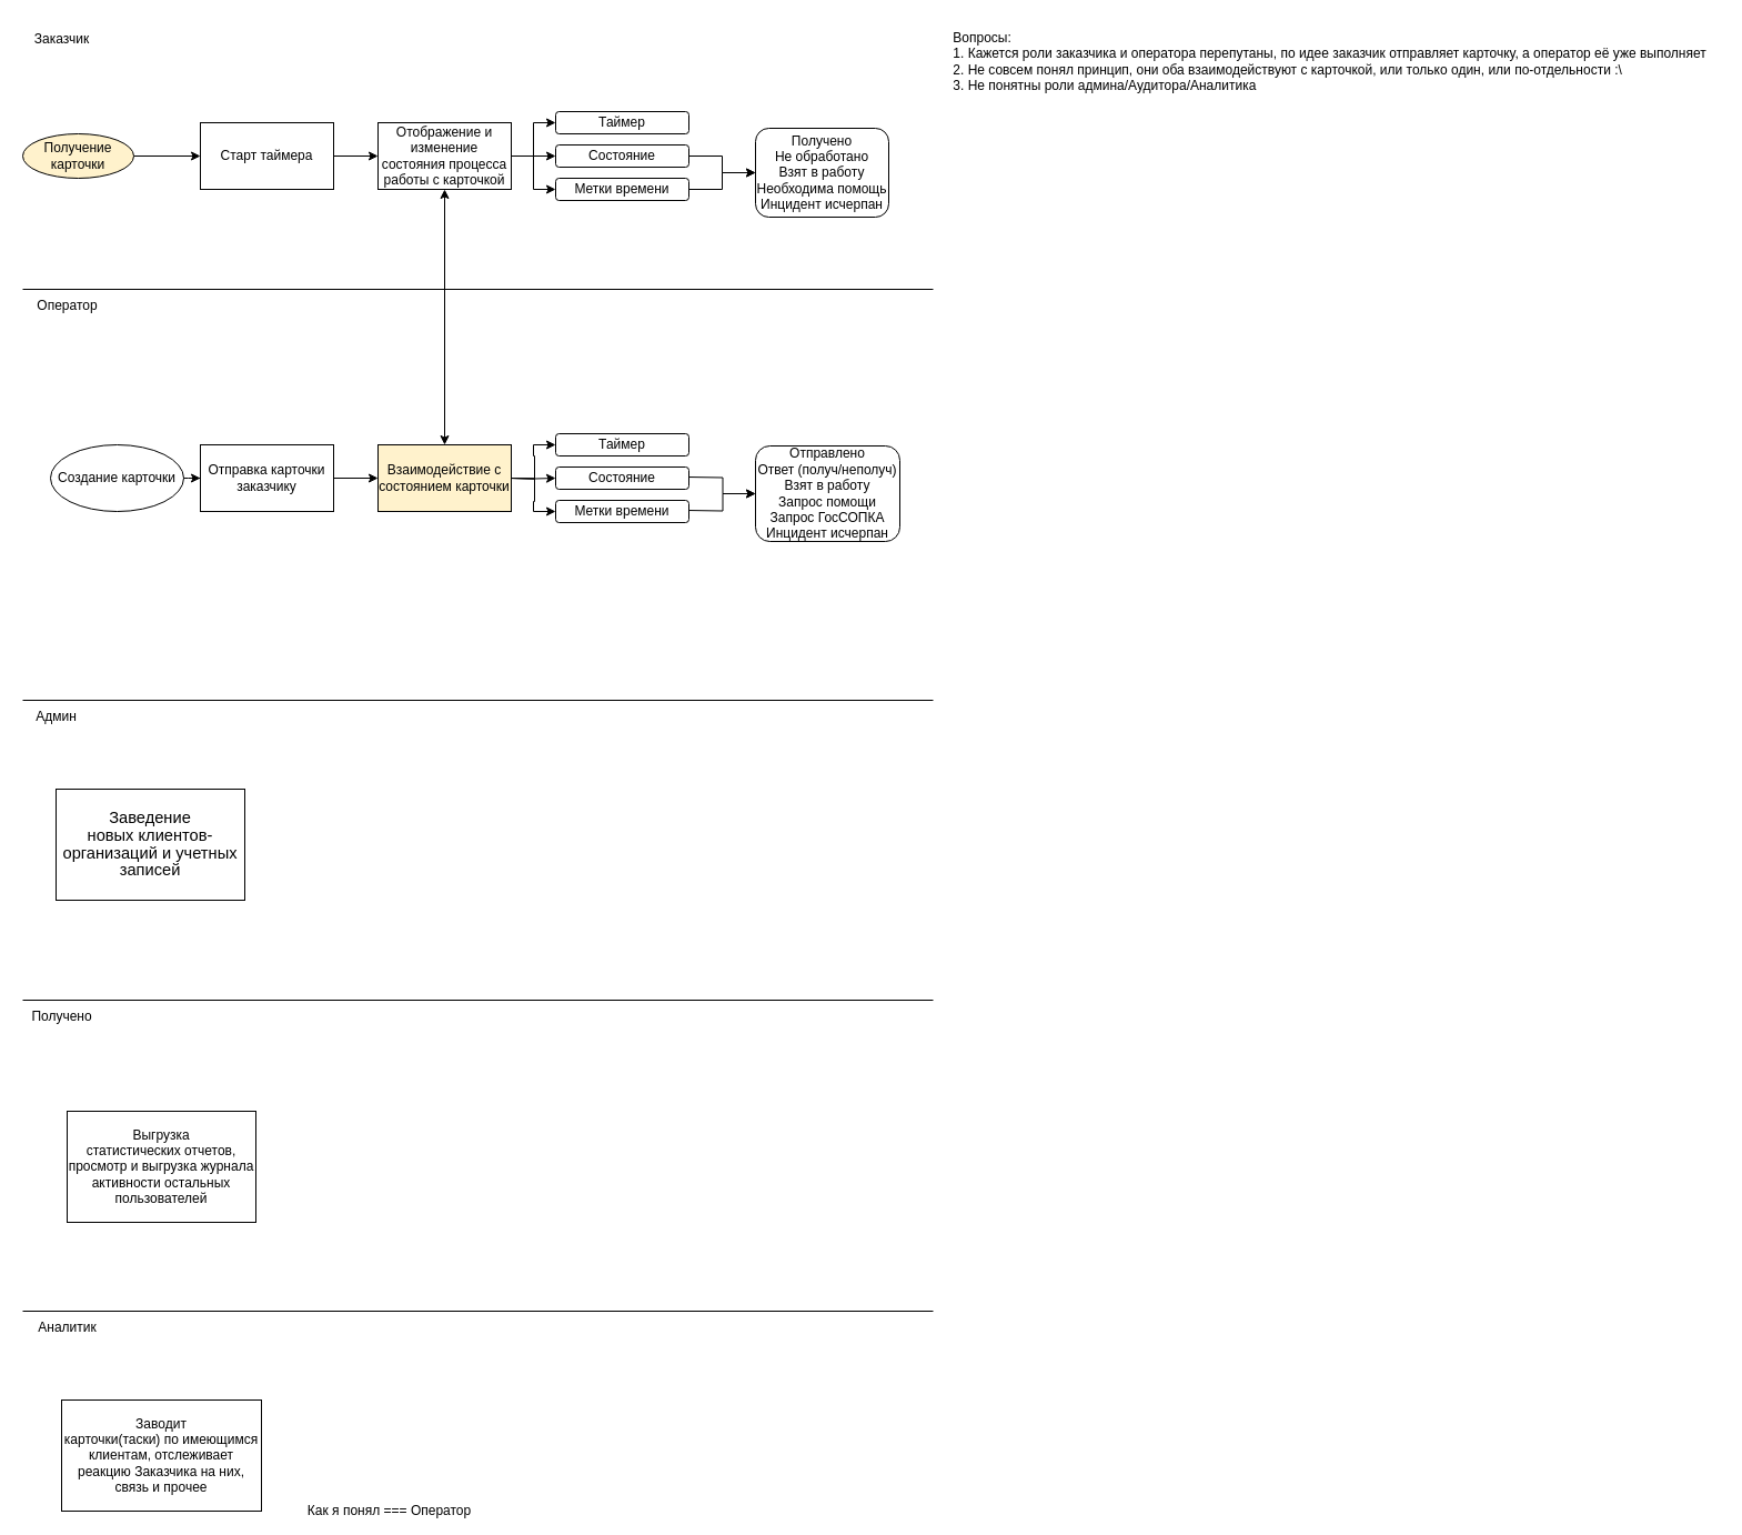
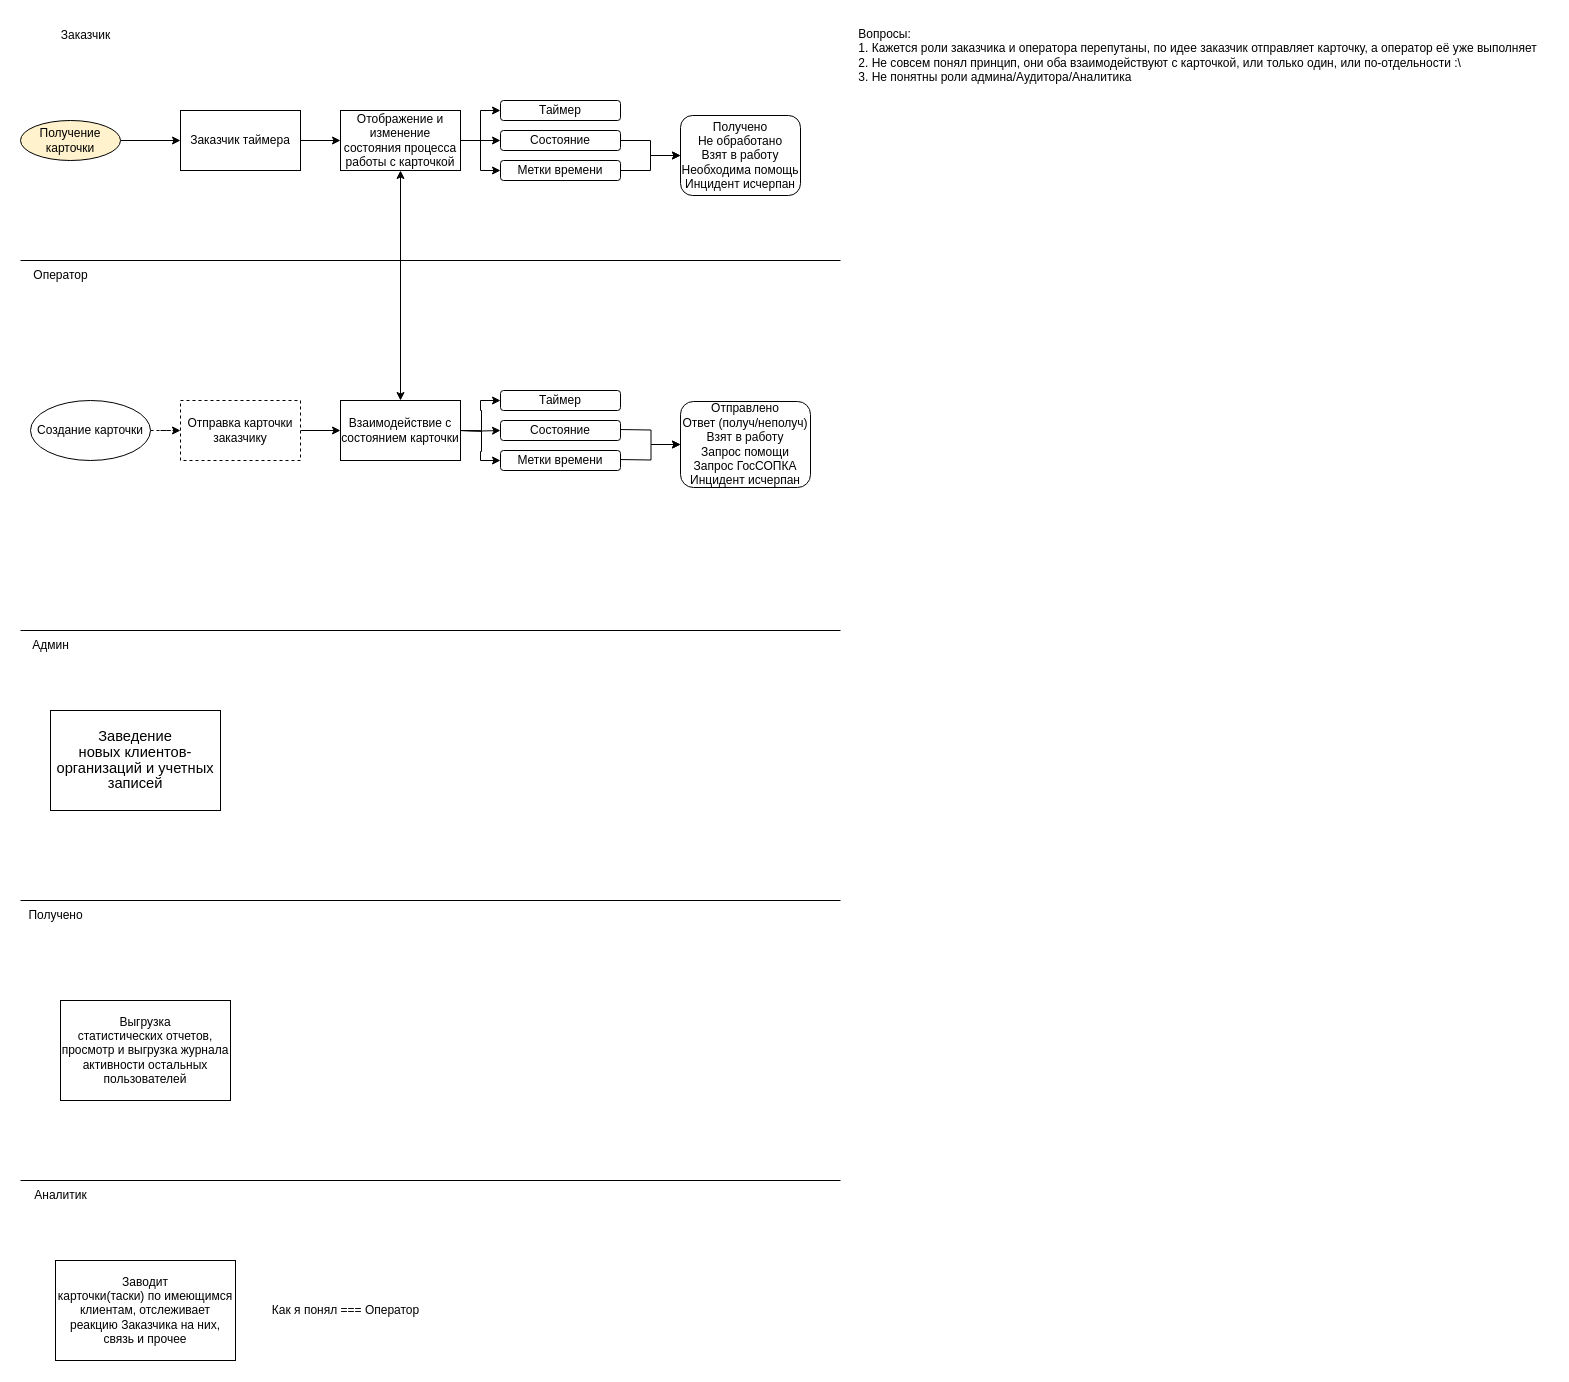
  <mxCell id="0" />
  <mxCell id="1" parent="0" />
  <mxCell id="2" value="" style="endArrow=none;html=1;rounded=0;" edge="1" parent="1"><mxGeometry width="50" height="50" relative="1" as="geometry"><mxPoint y="260" as="sourcePoint" x="20" /><mxPoint x="840" y="260" as="targetPoint" /></mxGeometry></mxCell>
  <mxCell id="3" value="" style="endArrow=none;html=1;rounded=0;" edge="1" parent="1"><mxGeometry width="50" height="50" relative="1" as="geometry"><mxPoint y="630" as="sourcePoint" x="20" /><mxPoint x="840" y="630" as="targetPoint" /></mxGeometry></mxCell>
- <mxCell id="4" value="Заказчик" style="text;html=1;align=center;verticalAlign=middle;resizable=0;points=[];autosize=1;strokeColor=none;fillColor=none;" vertex="1" parent="1"><mxGeometry width="70" height="30" as="geometry" x="20" y="20" /></mxCell>
+ <mxCell id="4" value="Заказчик" style="text;html=1;align=center;verticalAlign=middle;resizable=0;points=[];autosize=1;strokeColor=none;fillColor=none;" vertex="1" parent="1"><mxGeometry x="50" y="20" width="70" height="30" as="geometry" /></mxCell>
  <mxCell id="5" value="Оператор" style="text;html=1;align=center;verticalAlign=middle;resizable=0;points=[];autosize=1;strokeColor=none;fillColor=none;" vertex="1" parent="1"><mxGeometry y="260" width="80" height="30" as="geometry" x="20" /></mxCell>
  <mxCell id="6" value="Админ" style="text;html=1;align=center;verticalAlign=middle;resizable=0;points=[];autosize=1;strokeColor=none;fillColor=none;" vertex="1" parent="1"><mxGeometry y="630" width="60" height="30" as="geometry" x="20" /></mxCell>
  <mxCell id="7" value="" style="endArrow=none;html=1;rounded=0;" edge="1" parent="1"><mxGeometry width="50" height="50" relative="1" as="geometry"><mxPoint y="900" as="sourcePoint" x="20" /><mxPoint x="840" y="900" as="targetPoint" /></mxGeometry></mxCell>
  <mxCell id="8" value="Получено" style="text;html=1;align=center;verticalAlign=middle;resizable=0;points=[];autosize=1;strokeColor=none;fillColor=none;" vertex="1" parent="1"><mxGeometry y="900" width="70" height="30" as="geometry" x="20" /></mxCell>
  <mxCell id="9" value="" style="endArrow=none;html=1;rounded=0;" edge="1" parent="1"><mxGeometry width="50" height="50" relative="1" as="geometry"><mxPoint y="1180" as="sourcePoint" x="20" /><mxPoint x="840" y="1180" as="targetPoint" /></mxGeometry></mxCell>
  <mxCell id="10" value="Аналитик" style="text;html=1;align=center;verticalAlign=middle;resizable=0;points=[];autosize=1;strokeColor=none;fillColor=none;" vertex="1" parent="1"><mxGeometry y="1180" width="80" height="30" as="geometry" x="20" /></mxCell>
  <mxCell id="11" style="edgeStyle=orthogonalEdgeStyle;rounded=0;orthogonalLoop=1;jettySize=auto;html=1;entryX=0;entryY=0.5;entryDx=0;entryDy=0;" edge="1" parent="1" source="12" target="14"><mxGeometry relative="1" as="geometry" /></mxCell>
  <mxCell id="12" value="Получение карточки" style="ellipse;whiteSpace=wrap;html=1;fillColor=#fff2cc;" vertex="1" parent="1"><mxGeometry y="120" width="100" height="40" as="geometry" x="20" /></mxCell>
  <mxCell id="13" style="edgeStyle=orthogonalEdgeStyle;rounded=0;orthogonalLoop=1;jettySize=auto;html=1;" edge="1" parent="1" source="14" target="24"><mxGeometry relative="1" as="geometry" /></mxCell>
- <mxCell id="14" value="Старт таймера" style="rounded=0;whiteSpace=wrap;html=1;" vertex="1" parent="1"><mxGeometry x="180" y="110" width="120" height="60" as="geometry" /></mxCell>
+ <mxCell id="14" value="Заказчик таймера" style="rounded=0;whiteSpace=wrap;html=1;" vertex="1" parent="1"><mxGeometry x="180" y="110" width="120" height="60" as="geometry" /></mxCell>
  <mxCell id="15" style="edgeStyle=orthogonalEdgeStyle;rounded=0;orthogonalLoop=1;jettySize=auto;html=1;entryX=0;entryY=0.5;entryDx=0;entryDy=0;dashed=1;" edge="1" parent="1" source="16" target="18"><mxGeometry relative="1" as="geometry" /></mxCell>
- <mxCell id="16" value="Создание карточки" style="ellipse;whiteSpace=wrap;html=1;" vertex="1" parent="1"><mxGeometry x="45" y="400" width="120" height="60" as="geometry" /></mxCell>
+ <mxCell id="16" value="Создание карточки" style="ellipse;whiteSpace=wrap;html=1;" vertex="1" parent="1"><mxGeometry x="30" y="400" width="120" height="60" as="geometry" /></mxCell>
  <mxCell id="17" style="edgeStyle=orthogonalEdgeStyle;rounded=0;orthogonalLoop=1;jettySize=auto;html=1;entryX=0;entryY=0.5;entryDx=0;entryDy=0;" edge="1" parent="1" source="18" target="19"><mxGeometry relative="1" as="geometry" /></mxCell>
- <mxCell id="18" value="Отправка карточки заказчику" style="rounded=0;whiteSpace=wrap;html=1;" vertex="1" parent="1"><mxGeometry x="180" y="400" width="120" height="60" as="geometry" /></mxCell>
- <mxCell id="19" value="Взаимодействие с состоянием карточки" style="rounded=0;whiteSpace=wrap;html=1;fillColor=#fff2cc;" vertex="1" parent="1"><mxGeometry x="340" y="400" width="120" height="60" as="geometry" /></mxCell>
+ <mxCell id="18" value="Отправка карточки заказчику" style="rounded=0;whiteSpace=wrap;html=1;dashed=1;" vertex="1" parent="1"><mxGeometry x="180" y="400" width="120" height="60" as="geometry" /></mxCell>
+ <mxCell id="19" value="Взаимодействие с состоянием карточки" style="rounded=0;whiteSpace=wrap;html=1;" vertex="1" parent="1"><mxGeometry x="340" y="400" width="120" height="60" as="geometry" /></mxCell>
  <mxCell id="20" value="&lt;div style=&quot;text-align: left;&quot;&gt;&lt;span style=&quot;background-color: initial;&quot;&gt;Вопросы:&lt;/span&gt;&lt;/div&gt;1. Кажется роли заказчика и оператора перепутаны, по идее заказчик отправляет карточку, а оператор её уже выполняет&lt;br&gt;&lt;div style=&quot;text-align: left;&quot;&gt;&lt;span style=&quot;background-color: initial;&quot;&gt;2. Не совсем понял принцип, они оба взаимодействуют с карточкой, или только один, или по-отдельности :\&lt;/span&gt;&lt;/div&gt;&lt;div style=&quot;text-align: left;&quot;&gt;&lt;span style=&quot;background-color: initial;&quot;&gt;3. Не понятны роли админа/Аудитора/Аналитика&lt;/span&gt;&lt;/div&gt;" style="text;html=1;align=center;verticalAlign=middle;resizable=0;points=[];autosize=1;strokeColor=none;fillColor=none;" vertex="1" parent="1"><mxGeometry x="847" width="700" height="70" as="geometry" y="20" /></mxCell>
  <mxCell id="21" style="edgeStyle=orthogonalEdgeStyle;rounded=0;orthogonalLoop=1;jettySize=auto;html=1;exitX=1;exitY=0.5;exitDx=0;exitDy=0;entryX=0;entryY=0.5;entryDx=0;entryDy=0;" edge="1" parent="1" source="24" target="30"><mxGeometry relative="1" as="geometry" /></mxCell>
  <mxCell id="22" style="edgeStyle=orthogonalEdgeStyle;rounded=0;orthogonalLoop=1;jettySize=auto;html=1;exitX=1;exitY=0.5;exitDx=0;exitDy=0;entryX=0;entryY=0.5;entryDx=0;entryDy=0;" edge="1" parent="1" source="24" target="34"><mxGeometry relative="1" as="geometry" /></mxCell>
  <mxCell id="23" style="edgeStyle=orthogonalEdgeStyle;rounded=0;orthogonalLoop=1;jettySize=auto;html=1;entryX=0;entryY=0.5;entryDx=0;entryDy=0;" edge="1" parent="1" source="24" target="32"><mxGeometry relative="1" as="geometry" /></mxCell>
  <mxCell id="24" value="Отображение и изменение состояния процесса работы с карточкой" style="rounded=0;whiteSpace=wrap;html=1;" vertex="1" parent="1"><mxGeometry x="340" y="110" width="120" height="60" as="geometry" /></mxCell>
  <mxCell id="25" value="" style="endArrow=classic;startArrow=classic;html=1;rounded=0;entryX=0.5;entryY=1;entryDx=0;entryDy=0;exitX=0.5;exitY=0;exitDx=0;exitDy=0;" edge="1" parent="1" source="19" target="24"><mxGeometry width="50" height="50" relative="1" as="geometry"><mxPoint x="410" y="280" as="sourcePoint" /><mxPoint x="460" y="230" as="targetPoint" /></mxGeometry></mxCell>
  <mxCell id="26" value="&lt;span style=&quot;font-size:11.0pt;line-height:107%;&lt;br/&gt;font-family:&amp;quot;Calibri&amp;quot;,sans-serif;mso-ascii-theme-font:minor-latin;mso-fareast-font-family:&lt;br/&gt;Calibri;mso-fareast-theme-font:minor-latin;mso-hansi-theme-font:minor-latin;&lt;br/&gt;mso-bidi-font-family:&amp;quot;Times New Roman&amp;quot;;mso-bidi-theme-font:minor-bidi;&lt;br/&gt;mso-ansi-language:RU;mso-fareast-language:EN-US;mso-bidi-language:AR-SA&quot;&gt;Заведение&lt;br/&gt;новых клиентов-организаций и учетных записей&lt;/span&gt;" style="whiteSpace=wrap;html=1;" vertex="1" parent="1"><mxGeometry x="50" y="710" width="170" height="100" as="geometry" /></mxCell>
  <mxCell id="27" value="&lt;span&gt;Выгрузка&lt;br&gt;статистических отчетов, просмотр и выгрузка журнала активности остальных&lt;br&gt;пользователей&lt;/span&gt;" style="whiteSpace=wrap;html=1;" vertex="1" parent="1"><mxGeometry x="60" y="1000" width="170" height="100" as="geometry" /></mxCell>
  <mxCell id="28" value="&lt;span&gt;Заводит&lt;br&gt;карточки(таски) по имеющимся клиентам, отслеживает реакцию Заказчика на них,&lt;br&gt;связь и прочее&lt;/span&gt;" style="whiteSpace=wrap;html=1;" vertex="1" parent="1"><mxGeometry x="55" y="1260" width="180" height="100" as="geometry" /></mxCell>
- <mxCell id="29" value="Как я понял === Оператор" style="text;html=1;align=center;verticalAlign=middle;resizable=0;points=[];autosize=1;strokeColor=none;fillColor=none;" vertex="1" parent="1"><mxGeometry x="265" y="1345" width="170" height="30" as="geometry" /></mxCell>
+ <mxCell id="29" value="Как я понял === Оператор" style="text;html=1;align=center;verticalAlign=middle;resizable=0;points=[];autosize=1;strokeColor=none;fillColor=none;" vertex="1" parent="1"><mxGeometry x="260" y="1295" width="170" height="30" as="geometry" /></mxCell>
  <mxCell id="30" value="Таймер" style="rounded=1;whiteSpace=wrap;html=1;" vertex="1" parent="1"><mxGeometry x="500" y="100" width="120" height="20" as="geometry" /></mxCell>
  <mxCell id="31" style="edgeStyle=orthogonalEdgeStyle;rounded=0;orthogonalLoop=1;jettySize=auto;html=1;entryX=0;entryY=0.5;entryDx=0;entryDy=0;" edge="1" parent="1" source="32" target="35"><mxGeometry relative="1" as="geometry" /></mxCell>
  <mxCell id="32" value="Метки времени" style="rounded=1;whiteSpace=wrap;html=1;" vertex="1" parent="1"><mxGeometry x="500" y="160" width="120" height="20" as="geometry" /></mxCell>
  <mxCell id="33" style="edgeStyle=orthogonalEdgeStyle;rounded=0;orthogonalLoop=1;jettySize=auto;html=1;entryX=0;entryY=0.5;entryDx=0;entryDy=0;" edge="1" parent="1" source="34" target="35"><mxGeometry relative="1" as="geometry" /></mxCell>
  <mxCell id="34" value="Состояние" style="rounded=1;whiteSpace=wrap;html=1;" vertex="1" parent="1"><mxGeometry x="500" y="130" width="120" height="20" as="geometry" /></mxCell>
  <mxCell id="35" value="Получено&lt;br&gt;Не обработано&lt;br&gt;Взят в работу&lt;br&gt;Необходима помощь&lt;br&gt;Инцидент исчерпан" style="rounded=1;whiteSpace=wrap;html=1;" vertex="1" parent="1"><mxGeometry x="680" y="115" width="120" height="80" as="geometry" /></mxCell>
  <mxCell id="36" style="edgeStyle=orthogonalEdgeStyle;rounded=0;orthogonalLoop=1;jettySize=auto;html=1;exitX=1;exitY=0.5;exitDx=0;exitDy=0;entryX=0;entryY=0.5;entryDx=0;entryDy=0;" edge="1" parent="1" target="39"><mxGeometry relative="1" as="geometry"><mxPoint x="460" y="430" as="sourcePoint" /></mxGeometry></mxCell>
  <mxCell id="37" style="edgeStyle=orthogonalEdgeStyle;rounded=0;orthogonalLoop=1;jettySize=auto;html=1;exitX=1;exitY=0.5;exitDx=0;exitDy=0;entryX=0;entryY=0.5;entryDx=0;entryDy=0;" edge="1" parent="1" target="41"><mxGeometry relative="1" as="geometry"><mxPoint x="460" y="430" as="sourcePoint" /></mxGeometry></mxCell>
  <mxCell id="38" style="edgeStyle=orthogonalEdgeStyle;rounded=0;orthogonalLoop=1;jettySize=auto;html=1;entryX=0;entryY=0.5;entryDx=0;entryDy=0;" edge="1" parent="1" target="40"><mxGeometry relative="1" as="geometry"><mxPoint x="460" y="430.037" as="sourcePoint" /></mxGeometry></mxCell>
  <mxCell id="39" value="Таймер" style="rounded=1;whiteSpace=wrap;html=1;" vertex="1" parent="1"><mxGeometry x="500" y="390" width="120" height="20" as="geometry" /></mxCell>
  <mxCell id="40" value="Метки времени" style="rounded=1;whiteSpace=wrap;html=1;" vertex="1" parent="1"><mxGeometry x="500" y="450" width="120" height="20" as="geometry" /></mxCell>
  <mxCell id="41" value="Состояние" style="rounded=1;whiteSpace=wrap;html=1;" vertex="1" parent="1"><mxGeometry x="500" y="420" width="120" height="20" as="geometry" /></mxCell>
  <mxCell id="42" style="edgeStyle=orthogonalEdgeStyle;rounded=0;orthogonalLoop=1;jettySize=auto;html=1;entryX=0;entryY=0.5;entryDx=0;entryDy=0;" edge="1" parent="1" target="44"><mxGeometry relative="1" as="geometry"><mxPoint x="620" y="459.037" as="sourcePoint" /></mxGeometry></mxCell>
  <mxCell id="43" style="edgeStyle=orthogonalEdgeStyle;rounded=0;orthogonalLoop=1;jettySize=auto;html=1;entryX=0;entryY=0.5;entryDx=0;entryDy=0;" edge="1" parent="1" target="44"><mxGeometry relative="1" as="geometry"><mxPoint x="620" y="429.037" as="sourcePoint" /></mxGeometry></mxCell>
  <mxCell id="44" value="Отправлено&lt;br&gt;Ответ (получ/неполуч)&lt;br&gt;Взят в работу&lt;br&gt;Запрос помощи&lt;br&gt;Запрос ГосСОПКА&lt;br&gt;Инцидент исчерпан" style="rounded=1;whiteSpace=wrap;html=1;" vertex="1" parent="1"><mxGeometry x="680" y="401" width="130" height="86" as="geometry" /></mxCell>
